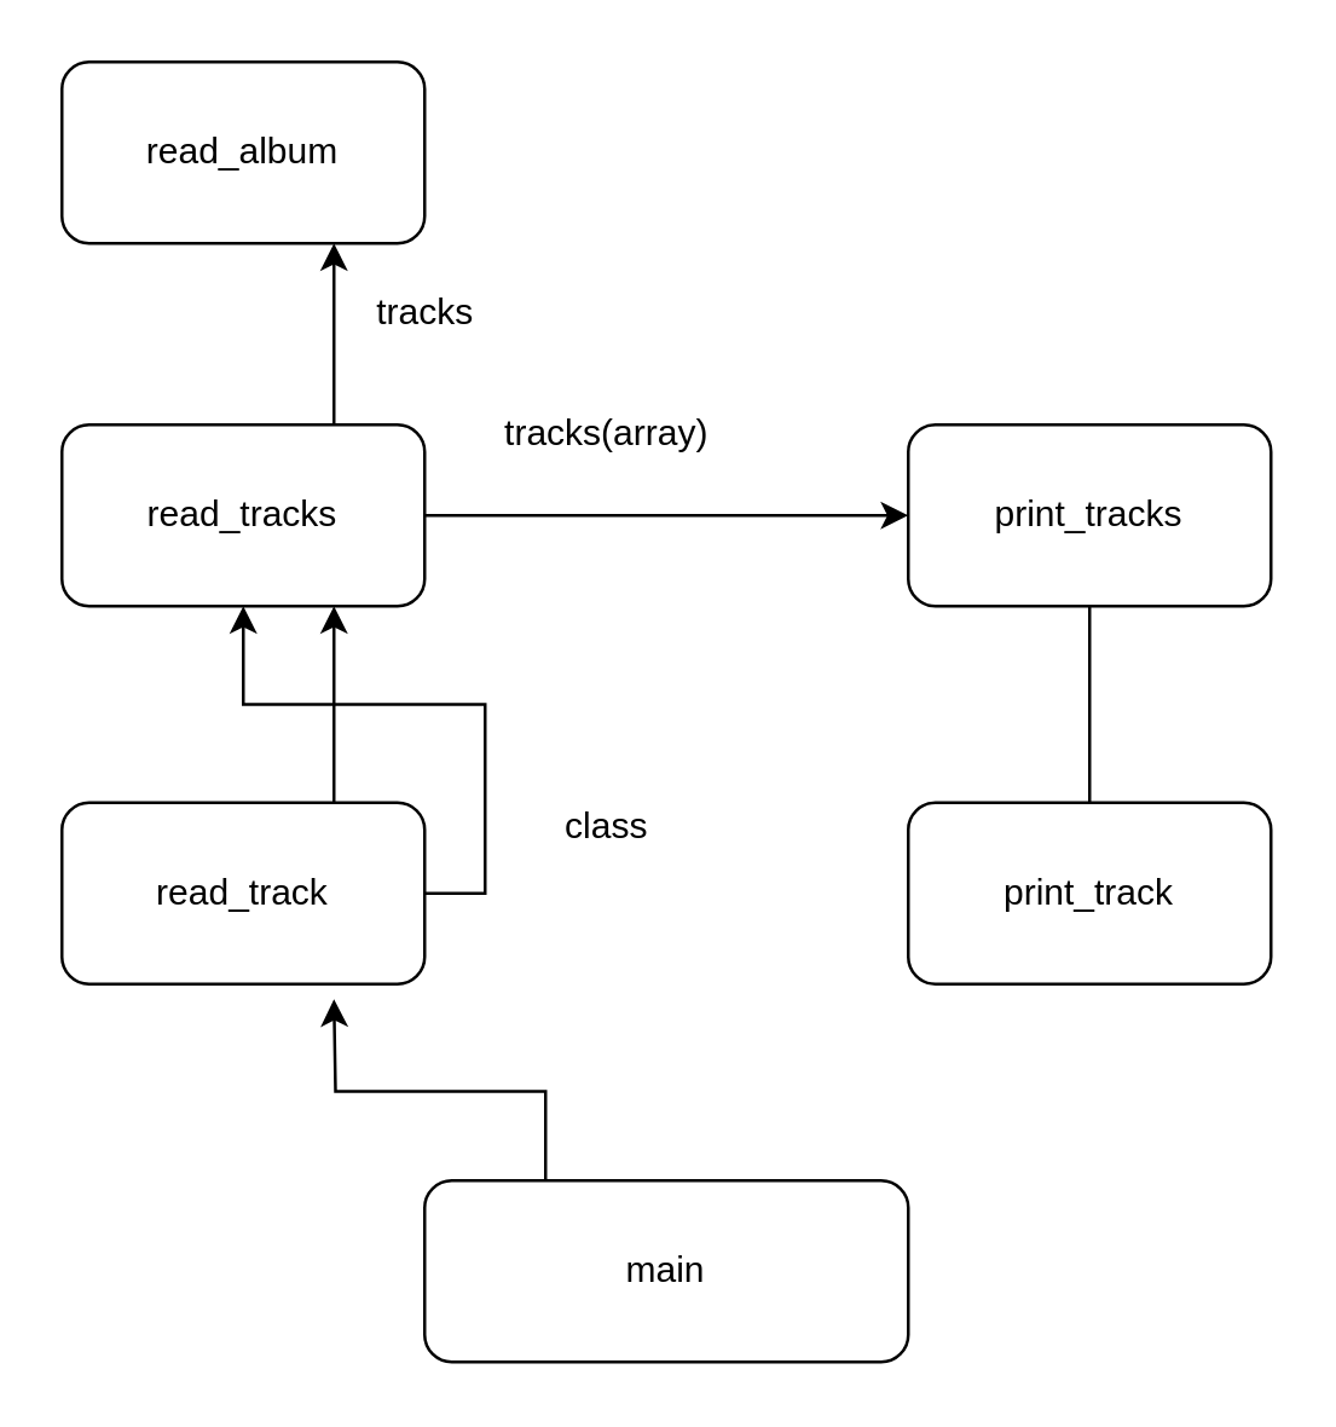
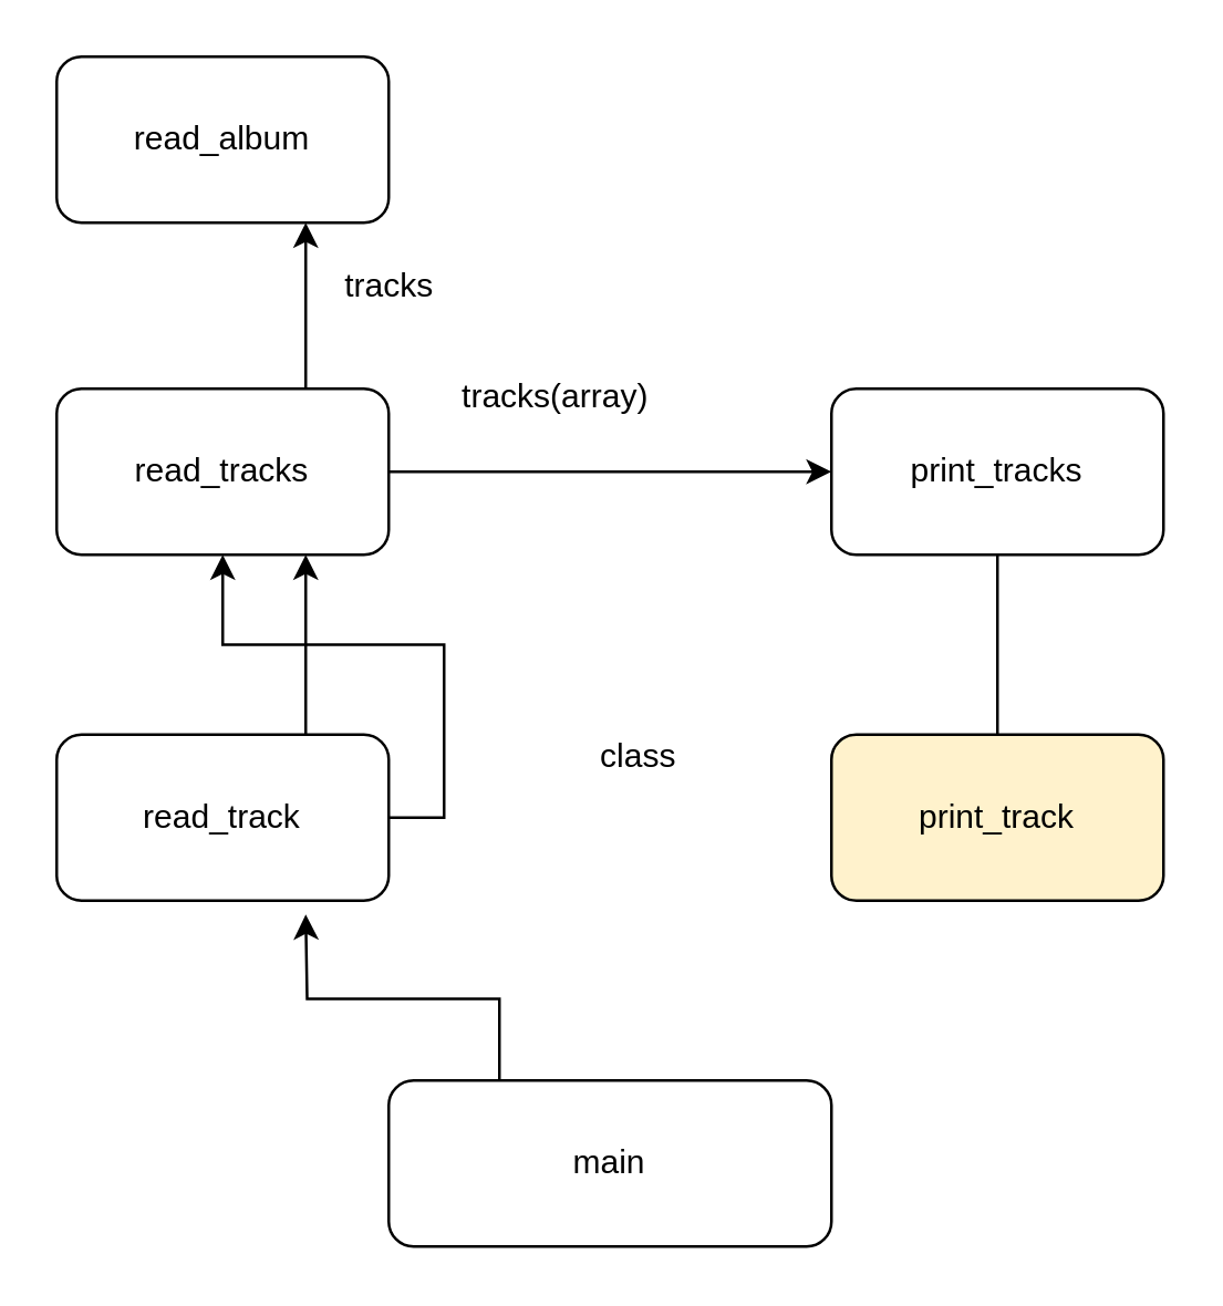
  <mxCell id="0" />
  <mxCell id="1" parent="0" />
  <mxCell id="2" style="edgeStyle=orthogonalEdgeStyle;rounded=0;orthogonalLoop=1;jettySize=auto;html=1;exitX=0.75;exitY=0;exitDx=0;exitDy=0;" edge="1" parent="1" source="4"><mxGeometry relative="1" as="geometry"><mxPoint x="110" y="200" as="targetPoint" /></mxGeometry></mxCell>
  <mxCell id="3" style="edgeStyle=orthogonalEdgeStyle;rounded=0;orthogonalLoop=1;jettySize=auto;html=1;exitX=1;exitY=0.5;exitDx=0;exitDy=0;" edge="1" parent="1" source="4" target="9"><mxGeometry relative="1" as="geometry" /></mxCell>
  <mxCell id="4" value="read_track" style="rounded=1;whiteSpace=wrap;html=1;" vertex="1" parent="1"><mxGeometry x="20" y="265" width="120" height="60" as="geometry" /></mxCell>
  <mxCell id="5" style="edgeStyle=orthogonalEdgeStyle;rounded=0;orthogonalLoop=1;jettySize=auto;html=1;exitX=0.5;exitY=0;exitDx=0;exitDy=0;entryX=0.5;entryY=1;entryDx=0;entryDy=0;endArrow=none;" edge="1" parent="1" source="6" target="14"><mxGeometry relative="1" as="geometry" /></mxCell>
- <mxCell id="6" value="print_track" style="rounded=1;whiteSpace=wrap;html=1;" vertex="1" parent="1"><mxGeometry x="300" y="265" width="120" height="60" as="geometry" /></mxCell>
+ <mxCell id="6" value="print_track" style="rounded=1;whiteSpace=wrap;html=1;fillColor=#fff2cc;" vertex="1" parent="1"><mxGeometry x="300" y="265" width="120" height="60" as="geometry" /></mxCell>
  <mxCell id="7" style="edgeStyle=orthogonalEdgeStyle;rounded=0;orthogonalLoop=1;jettySize=auto;html=1;exitX=0.75;exitY=0;exitDx=0;exitDy=0;entryX=0.75;entryY=1;entryDx=0;entryDy=0;" edge="1" parent="1" source="9" target="12"><mxGeometry relative="1" as="geometry" /></mxCell>
  <mxCell id="8" style="edgeStyle=orthogonalEdgeStyle;rounded=0;orthogonalLoop=1;jettySize=auto;html=1;exitX=1;exitY=0.5;exitDx=0;exitDy=0;entryX=0;entryY=0.5;entryDx=0;entryDy=0;" edge="1" parent="1" source="9" target="14"><mxGeometry relative="1" as="geometry" /></mxCell>
  <mxCell id="9" value="read_tracks" style="rounded=1;whiteSpace=wrap;html=1;" vertex="1" parent="1"><mxGeometry x="20" y="140" width="120" height="60" as="geometry" /></mxCell>
  <mxCell id="10" style="edgeStyle=orthogonalEdgeStyle;rounded=0;orthogonalLoop=1;jettySize=auto;html=1;exitX=0.25;exitY=0;exitDx=0;exitDy=0;" edge="1" parent="1" source="11"><mxGeometry relative="1" as="geometry"><mxPoint x="110" y="330" as="targetPoint" /></mxGeometry></mxCell>
  <mxCell id="11" value="main" style="rounded=1;whiteSpace=wrap;html=1;" vertex="1" parent="1"><mxGeometry x="140" y="390" width="160" height="60" as="geometry" /></mxCell>
  <mxCell id="12" value="read_album" style="rounded=1;whiteSpace=wrap;html=1;" vertex="1" parent="1"><mxGeometry x="20" y="20" width="120" height="60" as="geometry" /></mxCell>
  <mxCell id="13" value="tracks" style="text;html=1;align=center;verticalAlign=middle;resizable=0;points=[];autosize=1;strokeColor=none;fillColor=none;" vertex="1" parent="1"><mxGeometry x="110" y="88" width="60" height="30" as="geometry" /></mxCell>
  <mxCell id="14" value="print_tracks" style="rounded=1;whiteSpace=wrap;html=1;" vertex="1" parent="1"><mxGeometry x="300" y="140" width="120" height="60" as="geometry" /></mxCell>
- <mxCell id="15" value="class" style="text;html=1;align=center;verticalAlign=middle;resizable=0;points=[];autosize=1;strokeColor=none;fillColor=none;" vertex="1" parent="1"><mxGeometry x="175" y="258" width="50" height="30" as="geometry" /></mxCell>
+ <mxCell id="15" value="class" style="text;html=1;align=center;verticalAlign=middle;resizable=0;points=[];autosize=1;strokeColor=none;fillColor=none;" vertex="1" parent="1"><mxGeometry x="205" y="258" width="50" height="30" as="geometry" /></mxCell>
  <mxCell id="16" value="tracks(array)" style="text;html=1;align=center;verticalAlign=middle;resizable=0;points=[];autosize=1;strokeColor=none;fillColor=none;" vertex="1" parent="1"><mxGeometry x="155" y="128" width="90" height="30" as="geometry" /></mxCell>
